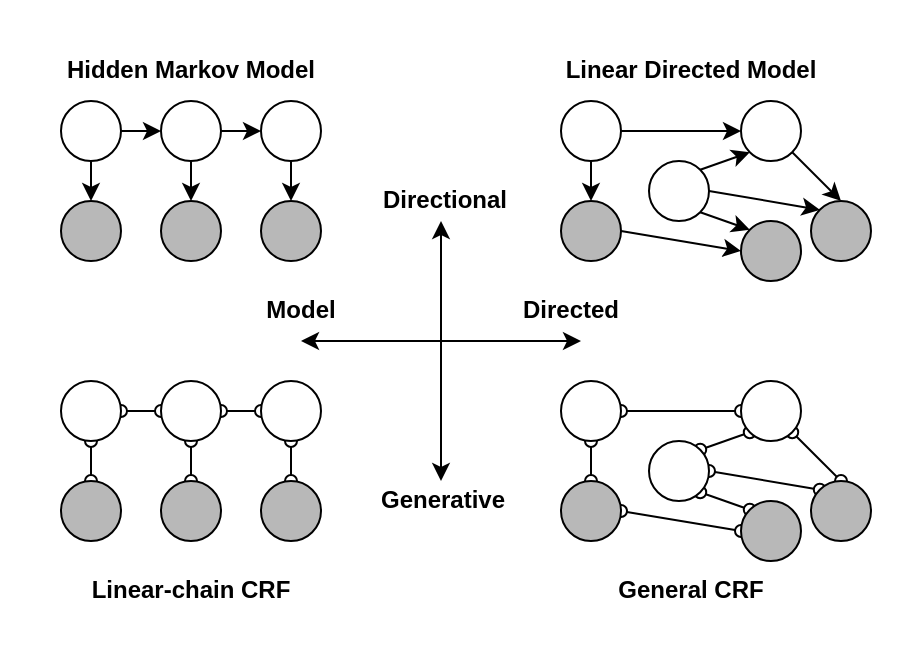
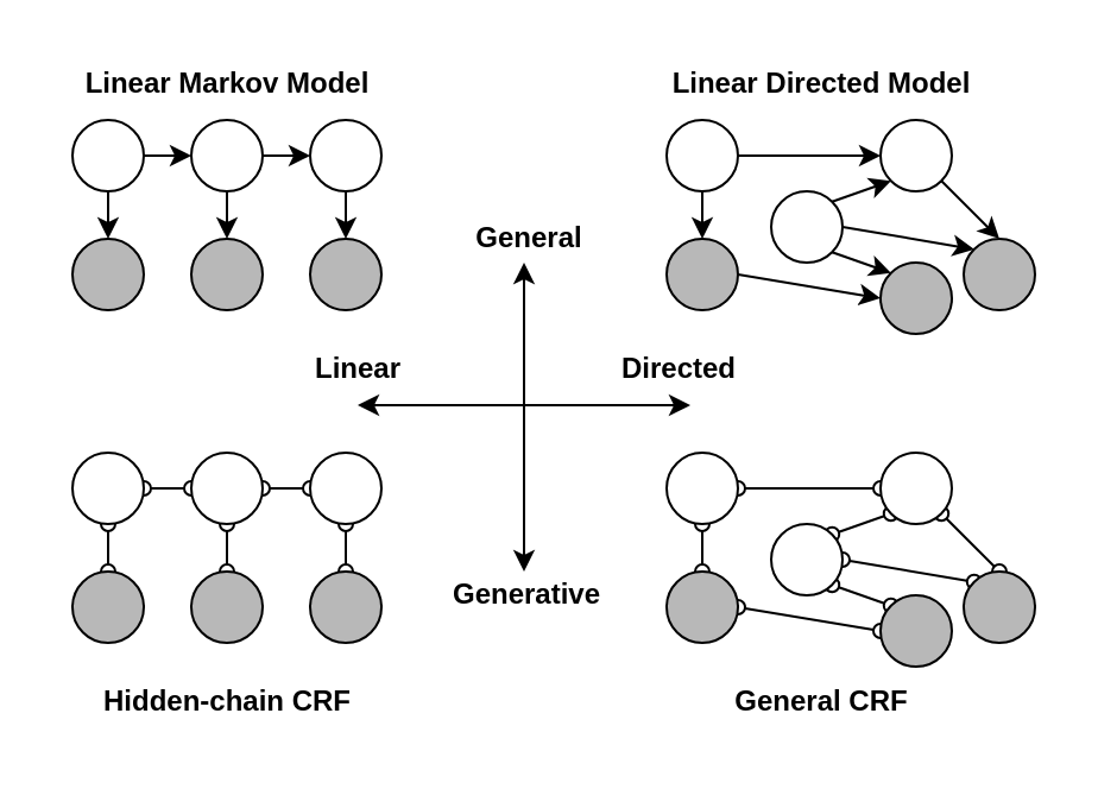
  <mxCell id="0" />
  <mxCell id="1" parent="0" />
  <mxCell id="2" style="rounded=0;orthogonalLoop=1;jettySize=auto;html=1;exitX=1;exitY=0;exitDx=0;exitDy=0;entryX=0;entryY=1;entryDx=0;entryDy=0;endArrow=oval;endFill=0;startArrow=oval;startFill=0;" edge="1" parent="1" source="49" target="46"><mxGeometry relative="1" as="geometry" /></mxCell>
  <mxCell id="3" style="edgeStyle=orthogonalEdgeStyle;rounded=0;orthogonalLoop=1;jettySize=auto;html=1;exitX=1;exitY=0.5;exitDx=0;exitDy=0;entryX=0;entryY=0.5;entryDx=0;entryDy=0;" edge="1" parent="1" source="5" target="8"><mxGeometry relative="1" as="geometry" /></mxCell>
  <mxCell id="4" style="edgeStyle=orthogonalEdgeStyle;rounded=0;orthogonalLoop=1;jettySize=auto;html=1;exitX=0.5;exitY=1;exitDx=0;exitDy=0;entryX=0.5;entryY=0;entryDx=0;entryDy=0;" edge="1" parent="1" source="5" target="11"><mxGeometry relative="1" as="geometry" /></mxCell>
  <mxCell id="5" value="" style="ellipse;whiteSpace=wrap;html=1;aspect=fixed;" vertex="1" parent="1"><mxGeometry x="30" y="50" width="30" height="30" as="geometry" /></mxCell>
  <mxCell id="6" style="edgeStyle=orthogonalEdgeStyle;rounded=0;orthogonalLoop=1;jettySize=auto;html=1;exitX=1;exitY=0.5;exitDx=0;exitDy=0;entryX=0;entryY=0.5;entryDx=0;entryDy=0;" edge="1" parent="1" source="8" target="10"><mxGeometry relative="1" as="geometry" /></mxCell>
  <mxCell id="7" style="edgeStyle=orthogonalEdgeStyle;rounded=0;orthogonalLoop=1;jettySize=auto;html=1;exitX=0.5;exitY=1;exitDx=0;exitDy=0;entryX=0.5;entryY=0;entryDx=0;entryDy=0;" edge="1" parent="1" source="8" target="12"><mxGeometry relative="1" as="geometry" /></mxCell>
  <mxCell id="8" value="" style="ellipse;whiteSpace=wrap;html=1;aspect=fixed;" vertex="1" parent="1"><mxGeometry x="80" y="50" width="30" height="30" as="geometry" /></mxCell>
  <mxCell id="9" style="edgeStyle=orthogonalEdgeStyle;rounded=0;orthogonalLoop=1;jettySize=auto;html=1;exitX=0.5;exitY=1;exitDx=0;exitDy=0;entryX=0.5;entryY=0;entryDx=0;entryDy=0;" edge="1" parent="1" source="10" target="13"><mxGeometry relative="1" as="geometry" /></mxCell>
  <mxCell id="10" value="" style="ellipse;whiteSpace=wrap;html=1;aspect=fixed;" vertex="1" parent="1"><mxGeometry x="130" y="50" width="30" height="30" as="geometry" /></mxCell>
  <mxCell id="11" value="" style="ellipse;whiteSpace=wrap;html=1;aspect=fixed;fillColor=#B8B8B8;fontColor=#333333;strokeColor=#000000;" vertex="1" parent="1"><mxGeometry x="30" y="100" width="30" height="30" as="geometry" /></mxCell>
  <mxCell id="12" value="" style="ellipse;whiteSpace=wrap;html=1;aspect=fixed;fillColor=#B8B8B8;fontColor=#333333;strokeColor=#000000;" vertex="1" parent="1"><mxGeometry x="80" y="100" width="30" height="30" as="geometry" /></mxCell>
  <mxCell id="13" value="" style="ellipse;whiteSpace=wrap;html=1;aspect=fixed;fillColor=#B8B8B8;fontColor=#333333;strokeColor=#000000;" vertex="1" parent="1"><mxGeometry x="130" y="100" width="30" height="30" as="geometry" /></mxCell>
  <mxCell id="14" style="edgeStyle=orthogonalEdgeStyle;rounded=0;orthogonalLoop=1;jettySize=auto;html=1;exitX=1;exitY=0.5;exitDx=0;exitDy=0;entryX=0;entryY=0.5;entryDx=0;entryDy=0;endArrow=oval;endFill=0;startArrow=oval;startFill=0;" edge="1" parent="1" source="16" target="19"><mxGeometry relative="1" as="geometry" /></mxCell>
  <mxCell id="15" style="edgeStyle=orthogonalEdgeStyle;rounded=0;orthogonalLoop=1;jettySize=auto;html=1;exitX=0.5;exitY=1;exitDx=0;exitDy=0;entryX=0.5;entryY=0;entryDx=0;entryDy=0;endArrow=oval;endFill=0;startArrow=oval;startFill=0;" edge="1" parent="1" source="16" target="22"><mxGeometry relative="1" as="geometry" /></mxCell>
  <mxCell id="16" value="" style="ellipse;whiteSpace=wrap;html=1;aspect=fixed;" vertex="1" parent="1"><mxGeometry x="30" y="190" width="30" height="30" as="geometry" /></mxCell>
  <mxCell id="17" style="edgeStyle=orthogonalEdgeStyle;rounded=0;orthogonalLoop=1;jettySize=auto;html=1;exitX=1;exitY=0.5;exitDx=0;exitDy=0;entryX=0;entryY=0.5;entryDx=0;entryDy=0;endArrow=oval;endFill=0;startArrow=oval;startFill=0;" edge="1" parent="1" source="19" target="21"><mxGeometry relative="1" as="geometry" /></mxCell>
  <mxCell id="18" style="edgeStyle=orthogonalEdgeStyle;rounded=0;orthogonalLoop=1;jettySize=auto;html=1;exitX=0.5;exitY=1;exitDx=0;exitDy=0;entryX=0.5;entryY=0;entryDx=0;entryDy=0;endArrow=oval;endFill=0;startArrow=oval;startFill=0;" edge="1" parent="1" source="19" target="23"><mxGeometry relative="1" as="geometry" /></mxCell>
  <mxCell id="19" value="" style="ellipse;whiteSpace=wrap;html=1;aspect=fixed;" vertex="1" parent="1"><mxGeometry x="80" y="190" width="30" height="30" as="geometry" /></mxCell>
  <mxCell id="20" style="edgeStyle=orthogonalEdgeStyle;rounded=0;orthogonalLoop=1;jettySize=auto;html=1;exitX=0.5;exitY=1;exitDx=0;exitDy=0;entryX=0.5;entryY=0;entryDx=0;entryDy=0;endArrow=oval;endFill=0;startArrow=oval;startFill=0;" edge="1" parent="1" source="21" target="24"><mxGeometry relative="1" as="geometry" /></mxCell>
  <mxCell id="21" value="" style="ellipse;whiteSpace=wrap;html=1;aspect=fixed;" vertex="1" parent="1"><mxGeometry x="130" y="190" width="30" height="30" as="geometry" /></mxCell>
  <mxCell id="22" value="" style="ellipse;whiteSpace=wrap;html=1;aspect=fixed;fillColor=#B8B8B8;fontColor=#333333;strokeColor=#000000;" vertex="1" parent="1"><mxGeometry x="30" y="240" width="30" height="30" as="geometry" /></mxCell>
  <mxCell id="23" value="" style="ellipse;whiteSpace=wrap;html=1;aspect=fixed;fillColor=#B8B8B8;fontColor=#333333;strokeColor=#000000;" vertex="1" parent="1"><mxGeometry x="80" y="240" width="30" height="30" as="geometry" /></mxCell>
  <mxCell id="24" value="" style="ellipse;whiteSpace=wrap;html=1;aspect=fixed;fillColor=#B8B8B8;fontColor=#333333;strokeColor=#000000;" vertex="1" parent="1"><mxGeometry x="130" y="240" width="30" height="30" as="geometry" /></mxCell>
- <mxCell id="25" value="Hidden Markov Model" style="text;html=1;align=center;verticalAlign=middle;resizable=0;points=[];autosize=1;strokeColor=none;fillColor=none;fontStyle=1" vertex="1" parent="1"><mxGeometry x="20" y="20" width="150" height="30" as="geometry" /></mxCell>
- <mxCell id="26" value="Linear-chain CRF" style="text;html=1;align=center;verticalAlign=middle;resizable=0;points=[];autosize=1;strokeColor=none;fillColor=none;fontStyle=1" vertex="1" parent="1"><mxGeometry x="35" y="280" width="120" height="30" as="geometry" /></mxCell>
+ <mxCell id="25" value="Linear Markov Model" style="text;html=1;align=center;verticalAlign=middle;resizable=0;points=[];autosize=1;strokeColor=none;fillColor=none;fontStyle=1" vertex="1" parent="1"><mxGeometry x="20" y="20" width="150" height="30" as="geometry" /></mxCell>
+ <mxCell id="26" value="Hidden-chain CRF" style="text;html=1;align=center;verticalAlign=middle;resizable=0;points=[];autosize=1;strokeColor=none;fillColor=none;fontStyle=1" vertex="1" parent="1"><mxGeometry x="35" y="280" width="120" height="30" as="geometry" /></mxCell>
  <mxCell id="27" style="rounded=0;orthogonalLoop=1;jettySize=auto;html=1;exitX=1;exitY=0.5;exitDx=0;exitDy=0;entryX=0;entryY=0.5;entryDx=0;entryDy=0;" edge="1" parent="1" source="29" target="31"><mxGeometry relative="1" as="geometry" /></mxCell>
  <mxCell id="28" style="rounded=0;orthogonalLoop=1;jettySize=auto;html=1;exitX=0.5;exitY=1;exitDx=0;exitDy=0;entryX=0.5;entryY=0;entryDx=0;entryDy=0;" edge="1" parent="1" source="29" target="37"><mxGeometry relative="1" as="geometry" /></mxCell>
  <mxCell id="29" value="" style="ellipse;whiteSpace=wrap;html=1;aspect=fixed;" vertex="1" parent="1"><mxGeometry x="280" y="50" width="30" height="30" as="geometry" /></mxCell>
  <mxCell id="30" style="rounded=0;orthogonalLoop=1;jettySize=auto;html=1;entryX=0.5;entryY=0;entryDx=0;entryDy=0;" edge="1" parent="1" target="39"><mxGeometry relative="1" as="geometry"><mxPoint x="390" y="70" as="sourcePoint" /></mxGeometry></mxCell>
  <mxCell id="31" value="" style="ellipse;whiteSpace=wrap;html=1;aspect=fixed;" vertex="1" parent="1"><mxGeometry x="370" y="50" width="30" height="30" as="geometry" /></mxCell>
  <mxCell id="32" style="rounded=0;orthogonalLoop=1;jettySize=auto;html=1;exitX=1;exitY=0.5;exitDx=0;exitDy=0;entryX=0;entryY=0;entryDx=0;entryDy=0;" edge="1" parent="1" source="35" target="39"><mxGeometry relative="1" as="geometry" /></mxCell>
  <mxCell id="33" style="rounded=0;orthogonalLoop=1;jettySize=auto;html=1;exitX=1;exitY=0;exitDx=0;exitDy=0;entryX=0;entryY=1;entryDx=0;entryDy=0;" edge="1" parent="1" source="35" target="31"><mxGeometry relative="1" as="geometry" /></mxCell>
  <mxCell id="34" style="rounded=0;orthogonalLoop=1;jettySize=auto;html=1;exitX=1;exitY=1;exitDx=0;exitDy=0;entryX=0;entryY=0;entryDx=0;entryDy=0;" edge="1" parent="1" source="35" target="38"><mxGeometry relative="1" as="geometry" /></mxCell>
  <mxCell id="35" value="" style="ellipse;whiteSpace=wrap;html=1;aspect=fixed;" vertex="1" parent="1"><mxGeometry x="324" y="80" width="30" height="30" as="geometry" /></mxCell>
  <mxCell id="36" style="rounded=0;orthogonalLoop=1;jettySize=auto;html=1;exitX=1;exitY=0.5;exitDx=0;exitDy=0;entryX=0;entryY=0.5;entryDx=0;entryDy=0;" edge="1" parent="1" source="37" target="38"><mxGeometry relative="1" as="geometry" /></mxCell>
  <mxCell id="37" value="" style="ellipse;whiteSpace=wrap;html=1;aspect=fixed;fillColor=#B8B8B8;fontColor=#333333;strokeColor=#000000;" vertex="1" parent="1"><mxGeometry x="280" y="100" width="30" height="30" as="geometry" /></mxCell>
  <mxCell id="38" value="" style="ellipse;whiteSpace=wrap;html=1;aspect=fixed;fillColor=#B8B8B8;fontColor=#333333;strokeColor=#000000;" vertex="1" parent="1"><mxGeometry x="370" y="110" width="30" height="30" as="geometry" /></mxCell>
  <mxCell id="39" value="" style="ellipse;whiteSpace=wrap;html=1;aspect=fixed;fillColor=#B8B8B8;fontColor=#333333;strokeColor=#000000;" vertex="1" parent="1"><mxGeometry x="405" y="100" width="30" height="30" as="geometry" /></mxCell>
  <mxCell id="40" value="Linear Directed Model" style="text;html=1;align=center;verticalAlign=middle;resizable=0;points=[];autosize=1;strokeColor=none;fillColor=none;fontStyle=1" vertex="1" parent="1"><mxGeometry x="260" y="20" width="170" height="30" as="geometry" /></mxCell>
  <mxCell id="41" value="General CRF" style="text;html=1;align=center;verticalAlign=middle;resizable=0;points=[];autosize=1;strokeColor=none;fillColor=none;fontStyle=1" vertex="1" parent="1"><mxGeometry x="295" y="280" width="100" height="30" as="geometry" /></mxCell>
  <mxCell id="42" style="rounded=0;orthogonalLoop=1;jettySize=auto;html=1;exitX=1;exitY=0.5;exitDx=0;exitDy=0;entryX=0;entryY=0.5;entryDx=0;entryDy=0;endArrow=oval;endFill=0;startArrow=oval;startFill=0;" edge="1" parent="1" source="44" target="46"><mxGeometry relative="1" as="geometry" /></mxCell>
  <mxCell id="43" style="rounded=0;orthogonalLoop=1;jettySize=auto;html=1;exitX=0.5;exitY=1;exitDx=0;exitDy=0;entryX=0.5;entryY=0;entryDx=0;entryDy=0;endArrow=oval;endFill=0;startArrow=oval;startFill=0;" edge="1" parent="1" source="44" target="51"><mxGeometry relative="1" as="geometry" /></mxCell>
  <mxCell id="44" value="" style="ellipse;whiteSpace=wrap;html=1;aspect=fixed;" vertex="1" parent="1"><mxGeometry x="280" y="190" width="30" height="30" as="geometry" /></mxCell>
  <mxCell id="45" style="rounded=0;orthogonalLoop=1;jettySize=auto;html=1;entryX=0.5;entryY=0;entryDx=0;entryDy=0;endArrow=oval;endFill=0;startArrow=oval;startFill=0;exitX=1;exitY=1;exitDx=0;exitDy=0;" edge="1" parent="1" target="53" source="46"><mxGeometry relative="1" as="geometry"><mxPoint x="390" y="210" as="sourcePoint" /></mxGeometry></mxCell>
  <mxCell id="46" value="" style="ellipse;whiteSpace=wrap;html=1;aspect=fixed;" vertex="1" parent="1"><mxGeometry x="370" y="190" width="30" height="30" as="geometry" /></mxCell>
  <mxCell id="47" style="rounded=0;orthogonalLoop=1;jettySize=auto;html=1;exitX=1;exitY=0.5;exitDx=0;exitDy=0;entryX=0;entryY=0;entryDx=0;entryDy=0;endArrow=oval;endFill=0;startArrow=oval;startFill=0;" edge="1" parent="1" source="49" target="53"><mxGeometry relative="1" as="geometry" /></mxCell>
  <mxCell id="48" style="rounded=0;orthogonalLoop=1;jettySize=auto;html=1;exitX=1;exitY=1;exitDx=0;exitDy=0;entryX=0;entryY=0;entryDx=0;entryDy=0;endArrow=oval;endFill=0;startArrow=oval;startFill=0;" edge="1" parent="1" source="49" target="52"><mxGeometry relative="1" as="geometry" /></mxCell>
  <mxCell id="49" value="" style="ellipse;whiteSpace=wrap;html=1;aspect=fixed;" vertex="1" parent="1"><mxGeometry x="324" y="220" width="30" height="30" as="geometry" /></mxCell>
  <mxCell id="50" style="rounded=0;orthogonalLoop=1;jettySize=auto;html=1;exitX=1;exitY=0.5;exitDx=0;exitDy=0;entryX=0;entryY=0.5;entryDx=0;entryDy=0;endArrow=oval;endFill=0;startArrow=oval;startFill=0;" edge="1" parent="1" source="51" target="52"><mxGeometry relative="1" as="geometry" /></mxCell>
  <mxCell id="51" value="" style="ellipse;whiteSpace=wrap;html=1;aspect=fixed;fillColor=#B8B8B8;fontColor=#333333;strokeColor=#000000;" vertex="1" parent="1"><mxGeometry x="280" y="240" width="30" height="30" as="geometry" /></mxCell>
  <mxCell id="52" value="" style="ellipse;whiteSpace=wrap;html=1;aspect=fixed;fillColor=#B8B8B8;fontColor=#333333;strokeColor=#000000;" vertex="1" parent="1"><mxGeometry x="370" y="250" width="30" height="30" as="geometry" /></mxCell>
  <mxCell id="53" value="" style="ellipse;whiteSpace=wrap;html=1;aspect=fixed;fillColor=#B8B8B8;fontColor=#333333;strokeColor=#000000;" vertex="1" parent="1"><mxGeometry x="405" y="240" width="30" height="30" as="geometry" /></mxCell>
  <mxCell id="54" value="" style="group" vertex="1" connectable="0" parent="1"><mxGeometry x="150" y="110" width="150" height="130" as="geometry" /></mxCell>
  <mxCell id="55" value="" style="endArrow=classic;startArrow=classic;html=1;rounded=0;" edge="1" parent="54"><mxGeometry width="50" height="50" relative="1" as="geometry"><mxPoint x="140" y="60" as="sourcePoint" /><mxPoint y="60" as="targetPoint" /></mxGeometry></mxCell>
  <mxCell id="56" value="" style="endArrow=classic;startArrow=classic;html=1;rounded=0;" edge="1" parent="54"><mxGeometry width="50" height="50" relative="1" as="geometry"><mxPoint x="70" y="130" as="sourcePoint" /><mxPoint x="70" as="targetPoint" /></mxGeometry></mxCell>
- <mxCell id="57" value="&lt;b&gt;Model&lt;/b&gt;" style="text;html=1;align=center;verticalAlign=middle;resizable=0;points=[];autosize=1;strokeColor=none;fillColor=none;" vertex="1" parent="54"><mxGeometry x="-30" y="30" width="60" height="30" as="geometry" /></mxCell>
+ <mxCell id="57" value="&lt;b&gt;Linear&lt;/b&gt;" style="text;html=1;align=center;verticalAlign=middle;resizable=0;points=[];autosize=1;strokeColor=none;fillColor=none;" vertex="1" parent="54"><mxGeometry x="-30" y="30" width="60" height="30" as="geometry" /></mxCell>
  <mxCell id="58" value="&lt;b&gt;Directed&lt;/b&gt;" style="text;html=1;align=center;verticalAlign=middle;resizable=0;points=[];autosize=1;strokeColor=none;fillColor=none;" vertex="1" parent="54"><mxGeometry x="100" y="30" width="70" height="30" as="geometry" /></mxCell>
- <mxCell id="59" value="&lt;b&gt;Directional&lt;/b&gt;" style="text;html=1;align=center;verticalAlign=middle;resizable=0;points=[];autosize=1;strokeColor=none;fillColor=none;" vertex="1" parent="1"><mxGeometry x="177" y="85" width="90" height="30" as="geometry" /></mxCell>
+ <mxCell id="59" value="&lt;b&gt;General&lt;/b&gt;" style="text;html=1;align=center;verticalAlign=middle;resizable=0;points=[];autosize=1;strokeColor=none;fillColor=none;" vertex="1" parent="1"><mxGeometry x="177" y="85" width="90" height="30" as="geometry" /></mxCell>
  <mxCell id="60" value="&lt;div&gt;&lt;b&gt;Generative&lt;/b&gt;&lt;/div&gt;" style="text;html=1;align=center;verticalAlign=middle;resizable=0;points=[];autosize=1;strokeColor=none;fillColor=none;" vertex="1" parent="1"><mxGeometry x="166" y="235" width="110" height="30" as="geometry" /></mxCell>
  <mxCell id="61" value="" style="rounded=0;whiteSpace=wrap;html=1;fillColor=none;strokeColor=none;" vertex="1" parent="1"><mxGeometry x="20" y="30" width="420" height="270" as="geometry" /></mxCell>
